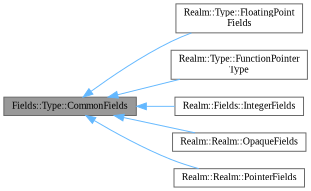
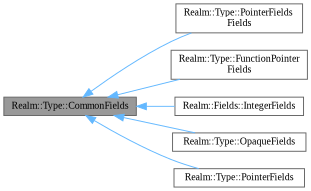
  digraph {
    fontname="Liberation Serif"
    rankdir=LR
    node [color=gray40 fillcolor=white fontname="Liberation Serif" fontsize=10 shape=box style=filled]
    edge [color=steelblue1 dir=back fontname="Liberation Serif" fontsize=10 labelfontname=Helvetica labelfontsize=10 style=solid]
-   n1 [fillcolor=grey60 fontcolor=black height=0.2 label="Fields::Type::CommonFields" width=0.4]
-   n2 [height=0.2 label="Realm::Type::FloatingPoint\lFields" width=0.4]
-   n3 [height=0.2 label="Realm::Type::FunctionPointer\lType" width=0.4]
+   n1 [fillcolor=grey60 fontcolor=black height=0.2 label="Realm::Type::CommonFields" width=0.4]
+   n2 [height=0.2 label="Realm::Type::PointerFields\lFields" width=0.4]
+   n3 [height=0.2 label="Realm::Type::FunctionPointer\lFields" width=0.4]
    n4 [height=0.2 label="Realm::Fields::IntegerFields" width=0.4]
-   n5 [height=0.2 label="Realm::Realm::OpaqueFields" width=0.4]
-   n6 [height=0.2 label="Realm::Realm::PointerFields" width=0.4]
+   n5 [height=0.2 label="Realm::Type::OpaqueFields" width=0.4]
+   n6 [height=0.2 label="Realm::Type::PointerFields" width=0.4]
    n1 -> n2
    n1 -> n3
    n1 -> n4
    n1 -> n5
    n1 -> n6
  }
